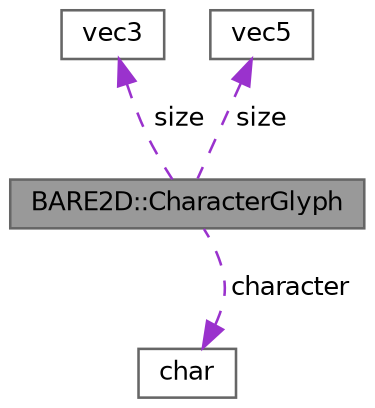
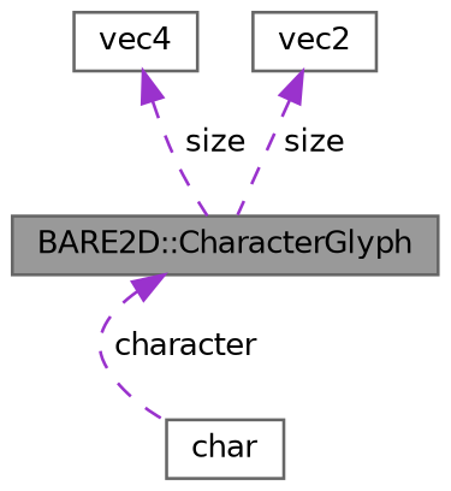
  digraph {
    node [color=gray40 fillcolor=white fontname=Helvetica fontsize=10 shape=box style=filled]
    edge [color=darkorchid3 dir=back fontname=Helvetica fontsize=10 labelfontname=Helvetica labelfontsize=10 style=dashed]
    n1 [fillcolor=grey60 fontcolor=black height=0.2 label="BARE2D::CharacterGlyph" width=0.4]
    n2 [height=0.2 label=char width=0.4]
-   n3 [height=0.2 label=vec3 width=0.4]
-   n4 [height=0.2 label=vec5 width=0.4]
-   n2 -> n1 [label=" character"]
+   n3 [height=0.2 label=vec4 width=0.4]
+   n4 [height=0.2 label=vec2 width=0.4]
+   n1 -> n2 [label=" character"]
    n3 -> n1 [label=" size"]
    n4 -> n1 [label=" size"]
  }
